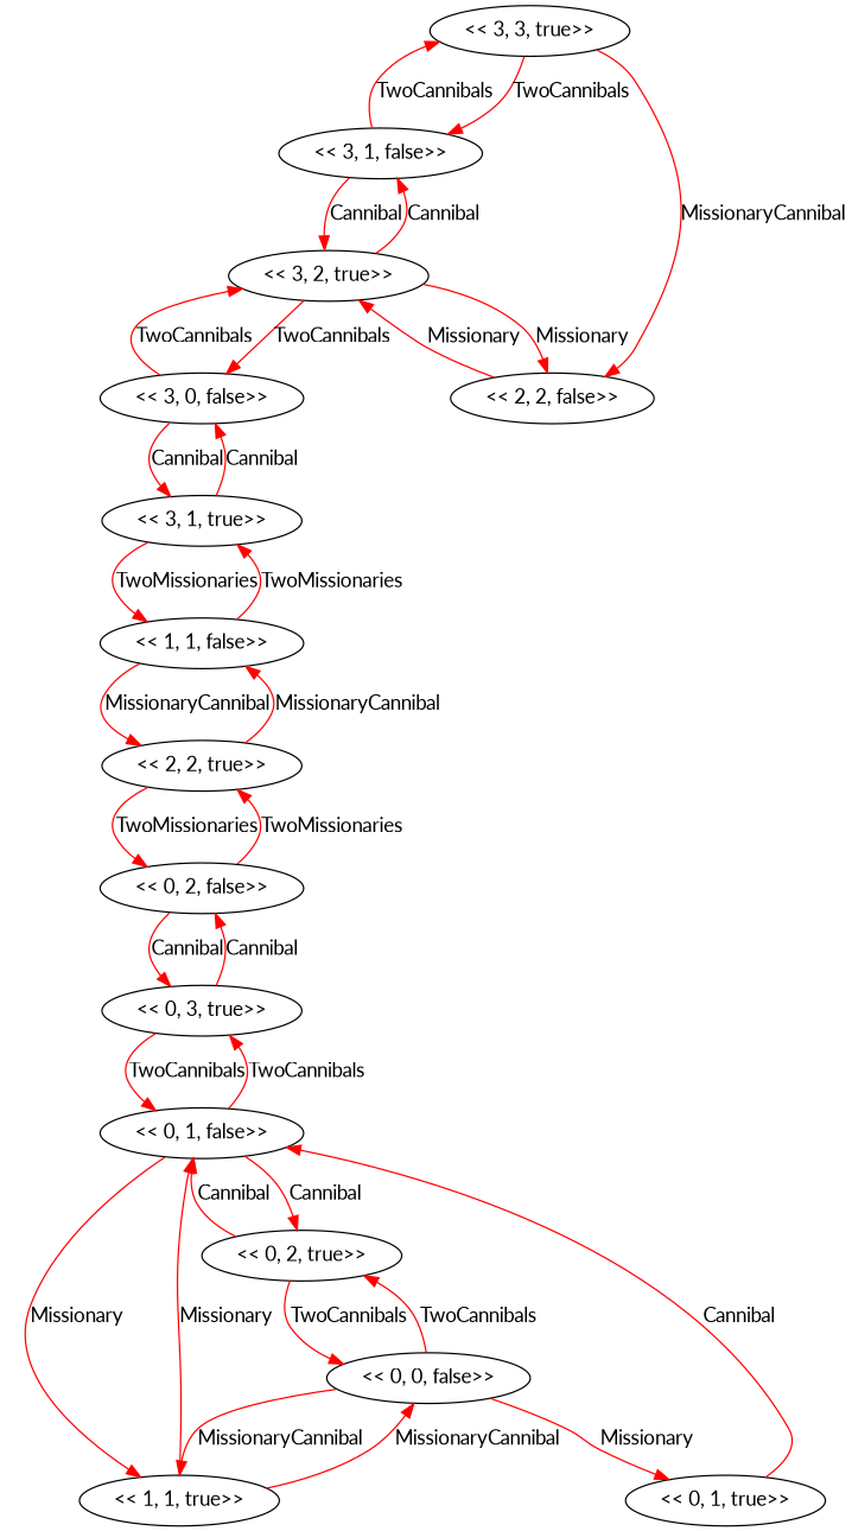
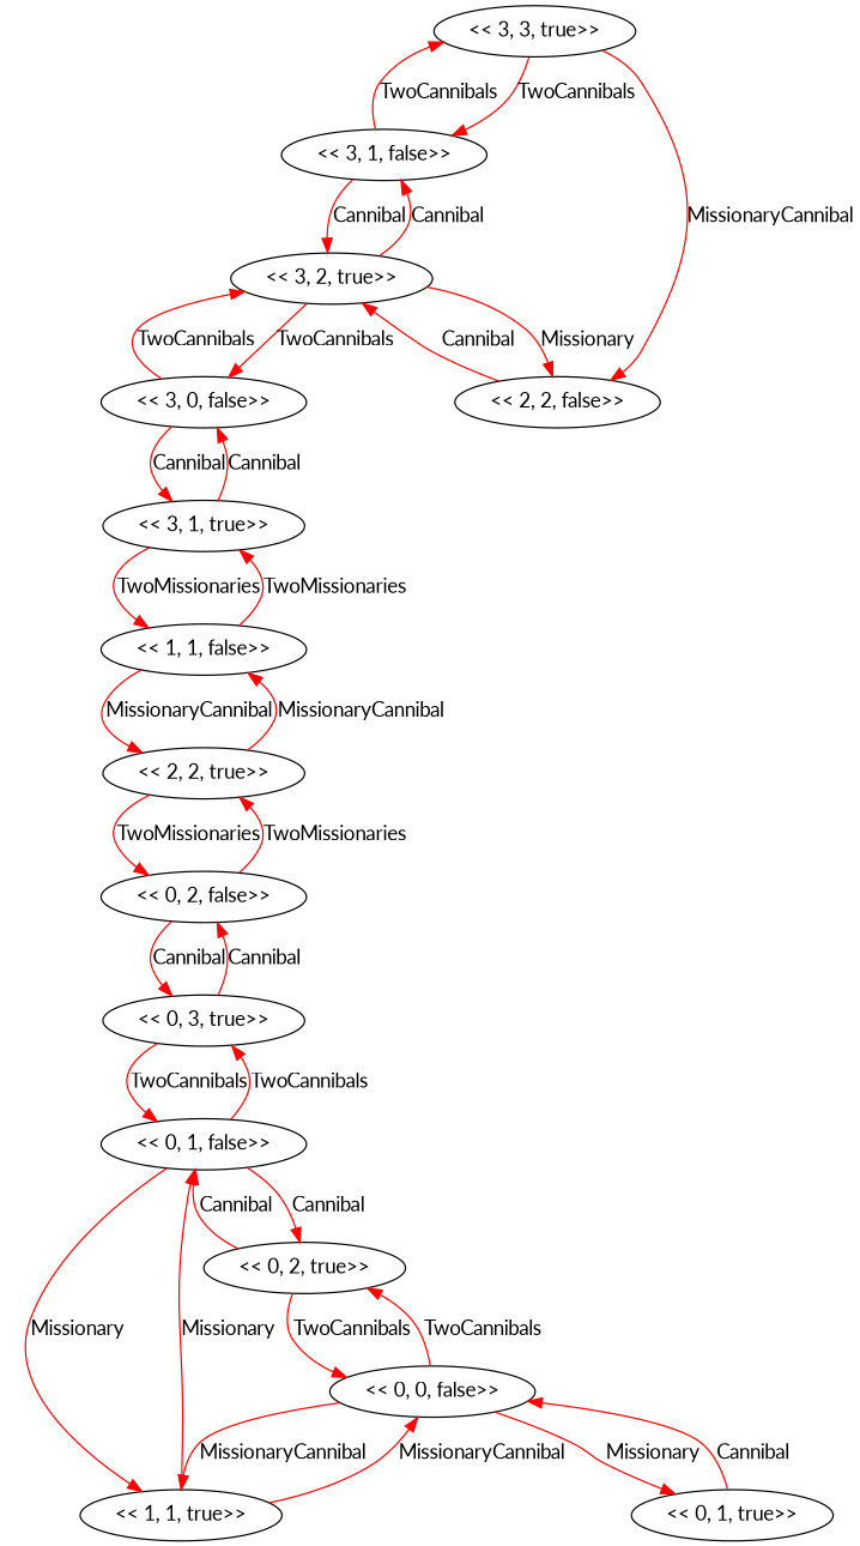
  digraph {
    fontname=Lato
    node [fillcolor=blue fontname=Lato]
    edge [color=red fontname=Lato]
    n1 [label="<< 3, 3, true>>"]
    n2 [label="<< 3, 1, false>>"]
    n3 [label="<< 2, 2, false>>"]
    n4 [label="<< 3, 2, true>>"]
    n5 [label="<< 3, 0, false>>"]
    n6 [label="<< 3, 1, true>>"]
    n7 [label="<< 1, 1, false>>"]
    n8 [label="<< 2, 2, true>>"]
    n9 [label="<< 0, 2, false>>"]
    n10 [label="<< 0, 3, true>>"]
    n11 [label="<< 0, 1, false>>"]
    n12 [label="<< 1, 1, true>>"]
    n13 [label="<< 0, 2, true>>"]
    n14 [label="<< 0, 0, false>>"]
    n15 [label="<< 0, 1, true>>"]
    n1 -> n2 [label=TwoCannibals]
    n1 -> n3 [label=MissionaryCannibal]
    n2 -> n1 [label=TwoCannibals]
    n2 -> n4 [label=Cannibal]
-   n3 -> n4 [label=Missionary]
+   n3 -> n4 [label=Cannibal]
    n4 -> n2 [label=Cannibal]
    n4 -> n3 [label=Missionary]
    n4 -> n5 [label=TwoCannibals]
    n5 -> n4 [label=TwoCannibals]
    n5 -> n6 [label=Cannibal]
    n6 -> n5 [label=Cannibal]
    n6 -> n7 [label=TwoMissionaries]
    n7 -> n6 [label=TwoMissionaries]
    n7 -> n8 [label=MissionaryCannibal]
    n8 -> n7 [label=MissionaryCannibal]
    n8 -> n9 [label=TwoMissionaries]
    n9 -> n8 [label=TwoMissionaries]
    n9 -> n10 [label=Cannibal]
    n10 -> n9 [label=Cannibal]
    n10 -> n11 [label=TwoCannibals]
    n11 -> n10 [label=TwoCannibals]
    n11 -> n12 [label=Missionary]
    n11 -> n13 [label=Cannibal]
    n12 -> n11 [label=Missionary]
    n12 -> n14 [label=MissionaryCannibal]
    n13 -> n11 [label=Cannibal]
    n13 -> n14 [label=TwoCannibals]
    n14 -> n12 [label=MissionaryCannibal]
    n14 -> n13 [label=TwoCannibals]
    n14 -> n15 [label=Missionary]
-   n15 -> n11 [label=Cannibal]
+   n15 -> n14 [label=Cannibal]
  }
